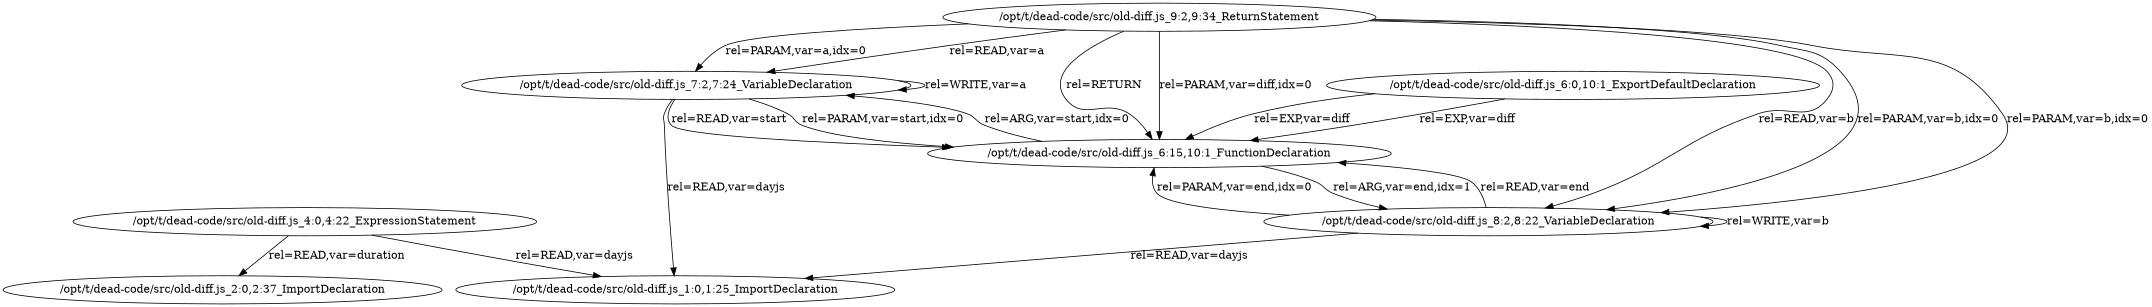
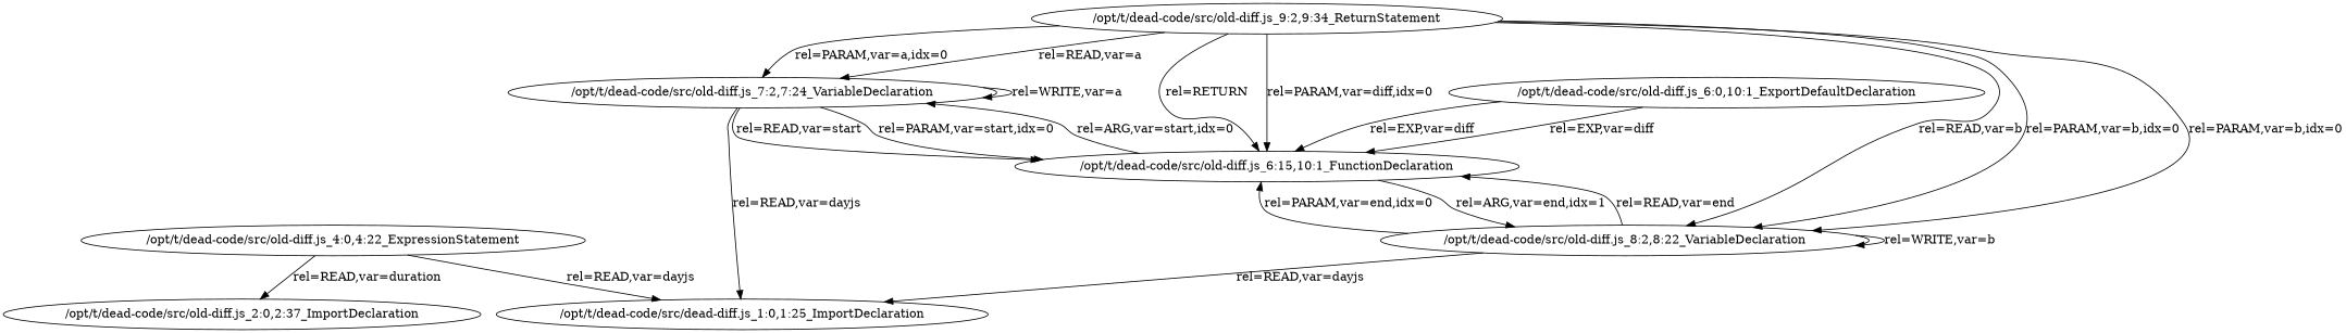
  digraph {
    node [shape=oval]
    "/opt/t/dead-code/src/old-diff.js_4:0,4:22_ExpressionStatement"
-   "/opt/t/dead-code/src/old-diff.js_1:0,1:25_ImportDeclaration"
+   "/opt/t/dead-code/src/old-diff.js_1:0,1:25_ImportDeclaration" [label="/opt/t/dead-code/src/dead-diff.js_1:0,1:25_ImportDeclaration"]
    "/opt/t/dead-code/src/old-diff.js_2:0,2:37_ImportDeclaration"
    "/opt/t/dead-code/src/old-diff.js_6:0,10:1_ExportDefaultDeclaration"
    "/opt/t/dead-code/src/old-diff.js_6:15,10:1_FunctionDeclaration"
    "/opt/t/dead-code/src/old-diff.js_7:2,7:24_VariableDeclaration"
    "/opt/t/dead-code/src/old-diff.js_8:2,8:22_VariableDeclaration"
    "/opt/t/dead-code/src/old-diff.js_9:2,9:34_ReturnStatement"
    "/opt/t/dead-code/src/old-diff.js_4:0,4:22_ExpressionStatement" -> "/opt/t/dead-code/src/old-diff.js_1:0,1:25_ImportDeclaration" [label="rel=READ,var=dayjs"]
    "/opt/t/dead-code/src/old-diff.js_4:0,4:22_ExpressionStatement" -> "/opt/t/dead-code/src/old-diff.js_2:0,2:37_ImportDeclaration" [label="rel=READ,var=duration"]
    "/opt/t/dead-code/src/old-diff.js_6:0,10:1_ExportDefaultDeclaration" -> "/opt/t/dead-code/src/old-diff.js_6:15,10:1_FunctionDeclaration" [label="rel=EXP,var=diff"]
    "/opt/t/dead-code/src/old-diff.js_6:0,10:1_ExportDefaultDeclaration" -> "/opt/t/dead-code/src/old-diff.js_6:15,10:1_FunctionDeclaration" [label="rel=EXP,var=diff"]
    "/opt/t/dead-code/src/old-diff.js_6:15,10:1_FunctionDeclaration" -> "/opt/t/dead-code/src/old-diff.js_7:2,7:24_VariableDeclaration" [label="rel=ARG,var=start,idx=0"]
    "/opt/t/dead-code/src/old-diff.js_6:15,10:1_FunctionDeclaration" -> "/opt/t/dead-code/src/old-diff.js_8:2,8:22_VariableDeclaration" [label="rel=ARG,var=end,idx=1"]
    "/opt/t/dead-code/src/old-diff.js_7:2,7:24_VariableDeclaration" -> "/opt/t/dead-code/src/old-diff.js_1:0,1:25_ImportDeclaration" [label="rel=READ,var=dayjs"]
    "/opt/t/dead-code/src/old-diff.js_7:2,7:24_VariableDeclaration" -> "/opt/t/dead-code/src/old-diff.js_6:15,10:1_FunctionDeclaration" [label="rel=READ,var=start"]
    "/opt/t/dead-code/src/old-diff.js_7:2,7:24_VariableDeclaration" -> "/opt/t/dead-code/src/old-diff.js_6:15,10:1_FunctionDeclaration" [label="rel=PARAM,var=start,idx=0"]
    "/opt/t/dead-code/src/old-diff.js_7:2,7:24_VariableDeclaration" -> "/opt/t/dead-code/src/old-diff.js_7:2,7:24_VariableDeclaration" [label="rel=WRITE,var=a"]
    "/opt/t/dead-code/src/old-diff.js_8:2,8:22_VariableDeclaration" -> "/opt/t/dead-code/src/old-diff.js_1:0,1:25_ImportDeclaration" [label="rel=READ,var=dayjs"]
    "/opt/t/dead-code/src/old-diff.js_8:2,8:22_VariableDeclaration" -> "/opt/t/dead-code/src/old-diff.js_6:15,10:1_FunctionDeclaration" [label="rel=READ,var=end"]
    "/opt/t/dead-code/src/old-diff.js_8:2,8:22_VariableDeclaration" -> "/opt/t/dead-code/src/old-diff.js_6:15,10:1_FunctionDeclaration" [label="rel=PARAM,var=end,idx=0"]
    "/opt/t/dead-code/src/old-diff.js_8:2,8:22_VariableDeclaration" -> "/opt/t/dead-code/src/old-diff.js_8:2,8:22_VariableDeclaration" [label="rel=WRITE,var=b"]
    "/opt/t/dead-code/src/old-diff.js_9:2,9:34_ReturnStatement" -> "/opt/t/dead-code/src/old-diff.js_6:15,10:1_FunctionDeclaration" [label="rel=RETURN"]
    "/opt/t/dead-code/src/old-diff.js_9:2,9:34_ReturnStatement" -> "/opt/t/dead-code/src/old-diff.js_6:15,10:1_FunctionDeclaration" [label="rel=PARAM,var=diff,idx=0"]
    "/opt/t/dead-code/src/old-diff.js_9:2,9:34_ReturnStatement" -> "/opt/t/dead-code/src/old-diff.js_7:2,7:24_VariableDeclaration" [label="rel=READ,var=a"]
    "/opt/t/dead-code/src/old-diff.js_9:2,9:34_ReturnStatement" -> "/opt/t/dead-code/src/old-diff.js_7:2,7:24_VariableDeclaration" [label="rel=PARAM,var=a,idx=0"]
    "/opt/t/dead-code/src/old-diff.js_9:2,9:34_ReturnStatement" -> "/opt/t/dead-code/src/old-diff.js_8:2,8:22_VariableDeclaration" [label="rel=READ,var=b"]
    "/opt/t/dead-code/src/old-diff.js_9:2,9:34_ReturnStatement" -> "/opt/t/dead-code/src/old-diff.js_8:2,8:22_VariableDeclaration" [label="rel=PARAM,var=b,idx=0"]
    "/opt/t/dead-code/src/old-diff.js_9:2,9:34_ReturnStatement" -> "/opt/t/dead-code/src/old-diff.js_8:2,8:22_VariableDeclaration" [label="rel=PARAM,var=b,idx=0"]
  }
